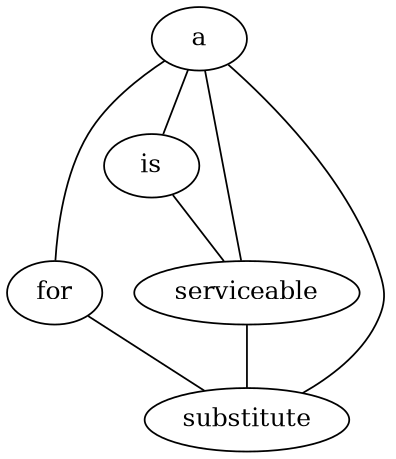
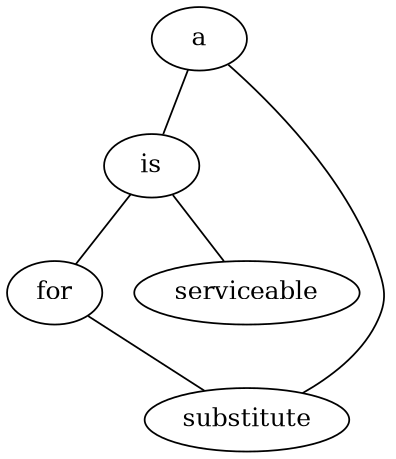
  strict graph {
    edge [weight=1]
    a
    for
    is
    serviceable
    substitute
-   a -- for
+   is -- for
    a -- is
-   a -- serviceable
    a -- substitute
    for -- substitute
    is -- serviceable
-   serviceable -- substitute
  }
